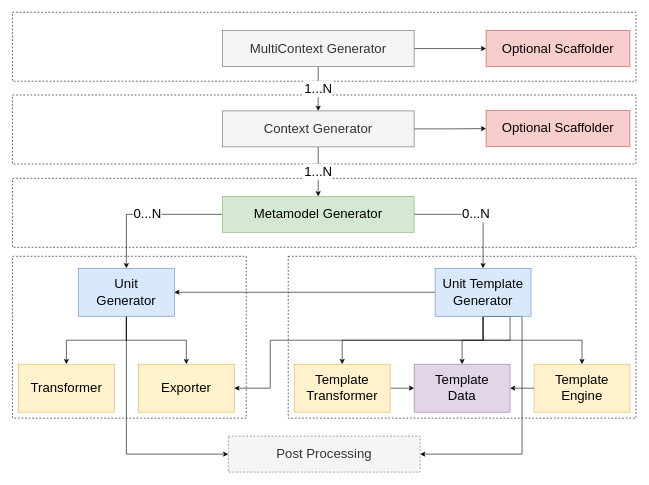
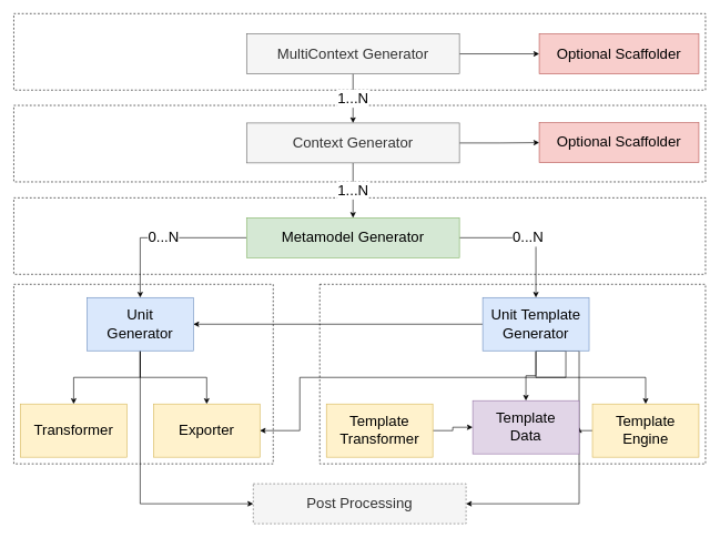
  <mxCell id="0" />
  <mxCell id="1" parent="0" />
  <mxCell id="2" value="" style="rounded=0;whiteSpace=wrap;html=1;fontSize=22;dashed=1;" vertex="1" parent="1"><mxGeometry x="20" y="158" width="1040" height="115" as="geometry" /></mxCell>
  <mxCell id="3" value="" style="rounded=0;whiteSpace=wrap;html=1;fontSize=22;dashed=1;" vertex="1" parent="1"><mxGeometry x="20" y="297" width="1040" height="115" as="geometry" /></mxCell>
  <mxCell id="4" value="" style="rounded=0;whiteSpace=wrap;html=1;fontSize=22;dashed=1;" vertex="1" parent="1"><mxGeometry x="20" y="427" width="390" height="270" as="geometry" /></mxCell>
  <mxCell id="5" value="" style="rounded=0;whiteSpace=wrap;html=1;fontSize=22;dashed=1;" vertex="1" parent="1"><mxGeometry x="480" y="427" width="580" height="270" as="geometry" /></mxCell>
  <mxCell id="6" value="1...N" style="edgeStyle=orthogonalEdgeStyle;rounded=0;orthogonalLoop=1;jettySize=auto;html=1;exitX=0.5;exitY=1;exitDx=0;exitDy=0;entryX=0.5;entryY=0;entryDx=0;entryDy=0;fontSize=22;" edge="1" parent="1" source="8" target="11"><mxGeometry relative="1" as="geometry" /></mxCell>
  <mxCell id="7" style="edgeStyle=orthogonalEdgeStyle;rounded=0;orthogonalLoop=1;jettySize=auto;html=1;exitX=1;exitY=0.5;exitDx=0;exitDy=0;entryX=0;entryY=0.5;entryDx=0;entryDy=0;fontSize=22;" edge="1" parent="1" source="8" target="30"><mxGeometry relative="1" as="geometry" /></mxCell>
  <mxCell id="8" value="Context Generator" style="rounded=0;whiteSpace=wrap;html=1;fontSize=22;fillColor=#f5f5f5;strokeColor=#666666;fontColor=#333333;" parent="1" vertex="1"><mxGeometry x="370" y="184.5" width="320" height="60" as="geometry" /></mxCell>
  <mxCell id="9" value="0...N" style="edgeStyle=orthogonalEdgeStyle;rounded=0;orthogonalLoop=1;jettySize=auto;html=1;exitX=0;exitY=0.5;exitDx=0;exitDy=0;entryX=0.5;entryY=0;entryDx=0;entryDy=0;fontSize=22;" edge="1" parent="1" source="11" target="15"><mxGeometry relative="1" as="geometry" /></mxCell>
  <mxCell id="10" value="0...N" style="edgeStyle=orthogonalEdgeStyle;rounded=0;orthogonalLoop=1;jettySize=auto;html=1;exitX=1;exitY=0.5;exitDx=0;exitDy=0;entryX=0.5;entryY=0;entryDx=0;entryDy=0;fontSize=22;" edge="1" parent="1" source="11" target="22"><mxGeometry relative="1" as="geometry" /></mxCell>
  <mxCell id="11" value="Metamodel Generator" style="rounded=0;whiteSpace=wrap;html=1;fontSize=22;fillColor=#d5e8d4;strokeColor=#82b366;" parent="1" vertex="1"><mxGeometry x="370" y="327" width="320" height="60" as="geometry" /></mxCell>
  <mxCell id="12" style="edgeStyle=orthogonalEdgeStyle;rounded=0;orthogonalLoop=1;jettySize=auto;html=1;exitX=0.5;exitY=1;exitDx=0;exitDy=0;entryX=0.5;entryY=0;entryDx=0;entryDy=0;" edge="1" parent="1" source="15" target="23"><mxGeometry relative="1" as="geometry" /></mxCell>
  <mxCell id="13" style="edgeStyle=orthogonalEdgeStyle;rounded=0;orthogonalLoop=1;jettySize=auto;html=1;exitX=0.5;exitY=1;exitDx=0;exitDy=0;entryX=0.5;entryY=0;entryDx=0;entryDy=0;" edge="1" parent="1" source="15" target="24"><mxGeometry relative="1" as="geometry" /></mxCell>
  <mxCell id="14" style="edgeStyle=orthogonalEdgeStyle;rounded=0;orthogonalLoop=1;jettySize=auto;html=1;exitX=0.5;exitY=1;exitDx=0;exitDy=0;entryX=0;entryY=0.5;entryDx=0;entryDy=0;fontSize=22;" edge="1" parent="1" source="15" target="36"><mxGeometry relative="1" as="geometry" /></mxCell>
  <mxCell id="15" value="Unit &lt;br&gt;Generator" style="rounded=0;whiteSpace=wrap;html=1;fontSize=22;fillColor=#dae8fc;strokeColor=#6c8ebf;" parent="1" vertex="1"><mxGeometry x="130" y="447" width="160" height="80" as="geometry" /></mxCell>
- <mxCell id="16" style="edgeStyle=orthogonalEdgeStyle;rounded=0;orthogonalLoop=1;jettySize=auto;html=1;exitX=0.5;exitY=1;exitDx=0;exitDy=0;entryX=0.5;entryY=0;entryDx=0;entryDy=0;" edge="1" parent="1" source="22" target="26"><mxGeometry relative="1" as="geometry" /></mxCell>
  <mxCell id="17" style="edgeStyle=orthogonalEdgeStyle;rounded=0;orthogonalLoop=1;jettySize=auto;html=1;exitX=0.5;exitY=1;exitDx=0;exitDy=0;entryX=0.5;entryY=0;entryDx=0;entryDy=0;" edge="1" parent="1" source="22" target="28"><mxGeometry relative="1" as="geometry" /></mxCell>
  <mxCell id="18" style="edgeStyle=orthogonalEdgeStyle;rounded=0;orthogonalLoop=1;jettySize=auto;html=1;exitX=0;exitY=0.5;exitDx=0;exitDy=0;entryX=1;entryY=0.5;entryDx=0;entryDy=0;" edge="1" parent="1" source="22" target="15"><mxGeometry relative="1" as="geometry" /></mxCell>
  <mxCell id="19" style="edgeStyle=orthogonalEdgeStyle;rounded=0;orthogonalLoop=1;jettySize=auto;html=1;exitX=0.5;exitY=1;exitDx=0;exitDy=0;entryX=1;entryY=0.5;entryDx=0;entryDy=0;" edge="1" parent="1" source="22" target="24"><mxGeometry relative="1" as="geometry"><Array as="points"><mxPoint x="850" y="567" /><mxPoint x="450" y="567" /><mxPoint x="450" y="647" /></Array></mxGeometry></mxCell>
  <mxCell id="20" style="edgeStyle=orthogonalEdgeStyle;rounded=0;orthogonalLoop=1;jettySize=auto;html=1;exitX=0.5;exitY=1;exitDx=0;exitDy=0;entryX=0.5;entryY=0;entryDx=0;entryDy=0;fontSize=22;" edge="1" parent="1" source="22" target="29"><mxGeometry relative="1" as="geometry" /></mxCell>
  <mxCell id="21" style="edgeStyle=orthogonalEdgeStyle;rounded=0;orthogonalLoop=1;jettySize=auto;html=1;exitX=0.5;exitY=1;exitDx=0;exitDy=0;entryX=1;entryY=0.5;entryDx=0;entryDy=0;fontSize=22;" edge="1" parent="1" source="22" target="36"><mxGeometry relative="1" as="geometry"><Array as="points"><mxPoint x="870" y="527" /><mxPoint x="870" y="757" /></Array></mxGeometry></mxCell>
  <mxCell id="22" value="Unit Template Generator" style="rounded=0;whiteSpace=wrap;html=1;fontSize=22;fillColor=#dae8fc;strokeColor=#6c8ebf;" parent="1" vertex="1"><mxGeometry x="725" y="447" width="160" height="80" as="geometry" /></mxCell>
  <mxCell id="23" value="Transformer" style="rounded=0;whiteSpace=wrap;html=1;fontSize=22;fillColor=#fff2cc;strokeColor=#d6b656;" parent="1" vertex="1"><mxGeometry x="30" y="607" width="160" height="80" as="geometry" /></mxCell>
  <mxCell id="24" value="Exporter" style="rounded=0;whiteSpace=wrap;html=1;fontSize=22;fillColor=#fff2cc;strokeColor=#d6b656;" parent="1" vertex="1"><mxGeometry x="230" y="607" width="160" height="80" as="geometry" /></mxCell>
  <mxCell id="25" style="edgeStyle=orthogonalEdgeStyle;rounded=0;orthogonalLoop=1;jettySize=auto;html=1;exitX=1;exitY=0.5;exitDx=0;exitDy=0;entryX=0;entryY=0.5;entryDx=0;entryDy=0;fontSize=22;" edge="1" parent="1" source="26" target="29"><mxGeometry relative="1" as="geometry" /></mxCell>
  <mxCell id="26" value="Template Transformer" style="rounded=0;whiteSpace=wrap;html=1;fontSize=22;fillColor=#fff2cc;strokeColor=#d6b656;" vertex="1" parent="1"><mxGeometry x="490" y="607" width="160" height="80" as="geometry" /></mxCell>
  <mxCell id="27" style="edgeStyle=orthogonalEdgeStyle;rounded=0;orthogonalLoop=1;jettySize=auto;html=1;exitX=0;exitY=0.5;exitDx=0;exitDy=0;entryX=1;entryY=0.5;entryDx=0;entryDy=0;fontSize=22;" edge="1" parent="1" source="28" target="29"><mxGeometry relative="1" as="geometry" /></mxCell>
  <mxCell id="28" value="Template Engine" style="rounded=0;whiteSpace=wrap;html=1;fontSize=22;fillColor=#fff2cc;strokeColor=#d6b656;" vertex="1" parent="1"><mxGeometry x="890" y="607" width="160" height="80" as="geometry" /></mxCell>
- <mxCell id="29" value="Template &lt;br&gt;Data" style="rounded=0;whiteSpace=wrap;html=1;fontSize=22;fillColor=#e1d5e7;strokeColor=#9673a6;" vertex="1" parent="1"><mxGeometry x="690" y="607" width="160" height="80" as="geometry" /></mxCell>
+ <mxCell id="29" value="Template &lt;br&gt;Data" style="rounded=0;whiteSpace=wrap;html=1;fontSize=22;fillColor=#e1d5e7;strokeColor=#9673a6;" vertex="1" parent="1"><mxGeometry x="710" y="602" width="160" height="80" as="geometry" /></mxCell>
  <mxCell id="30" value="Optional Scaffolder" style="rounded=0;whiteSpace=wrap;html=1;fontSize=22;fillColor=#f8cecc;strokeColor=#b85450;" vertex="1" parent="1"><mxGeometry x="810" y="184" width="240" height="60" as="geometry" /></mxCell>
  <mxCell id="31" value="" style="rounded=0;whiteSpace=wrap;html=1;fontSize=22;dashed=1;" vertex="1" parent="1"><mxGeometry x="20" y="20" width="1040" height="115" as="geometry" /></mxCell>
  <mxCell id="32" style="edgeStyle=orthogonalEdgeStyle;rounded=0;orthogonalLoop=1;jettySize=auto;html=1;exitX=1;exitY=0.5;exitDx=0;exitDy=0;entryX=0;entryY=0.5;entryDx=0;entryDy=0;fontSize=22;" edge="1" parent="1" source="34" target="35"><mxGeometry relative="1" as="geometry" /></mxCell>
  <mxCell id="33" value="1...N" style="edgeStyle=orthogonalEdgeStyle;rounded=0;orthogonalLoop=1;jettySize=auto;html=1;exitX=0.5;exitY=1;exitDx=0;exitDy=0;entryX=0.5;entryY=0;entryDx=0;entryDy=0;fontSize=22;" edge="1" parent="1" source="34" target="8"><mxGeometry relative="1" as="geometry" /></mxCell>
  <mxCell id="34" value="MultiContext Generator" style="rounded=0;whiteSpace=wrap;html=1;fontSize=22;fillColor=#f5f5f5;strokeColor=#666666;fontColor=#333333;" vertex="1" parent="1"><mxGeometry x="370" y="50.5" width="320" height="60" as="geometry" /></mxCell>
  <mxCell id="35" value="Optional Scaffolder" style="rounded=0;whiteSpace=wrap;html=1;fontSize=22;fillColor=#f8cecc;strokeColor=#b85450;" vertex="1" parent="1"><mxGeometry x="810" y="50.5" width="240" height="60" as="geometry" /></mxCell>
  <mxCell id="36" value="Post Processing" style="rounded=0;whiteSpace=wrap;html=1;fontSize=22;fillColor=#f5f5f5;strokeColor=#666666;fontColor=#333333;dashed=1;" vertex="1" parent="1"><mxGeometry x="380" y="727" width="320" height="60" as="geometry" /></mxCell>
